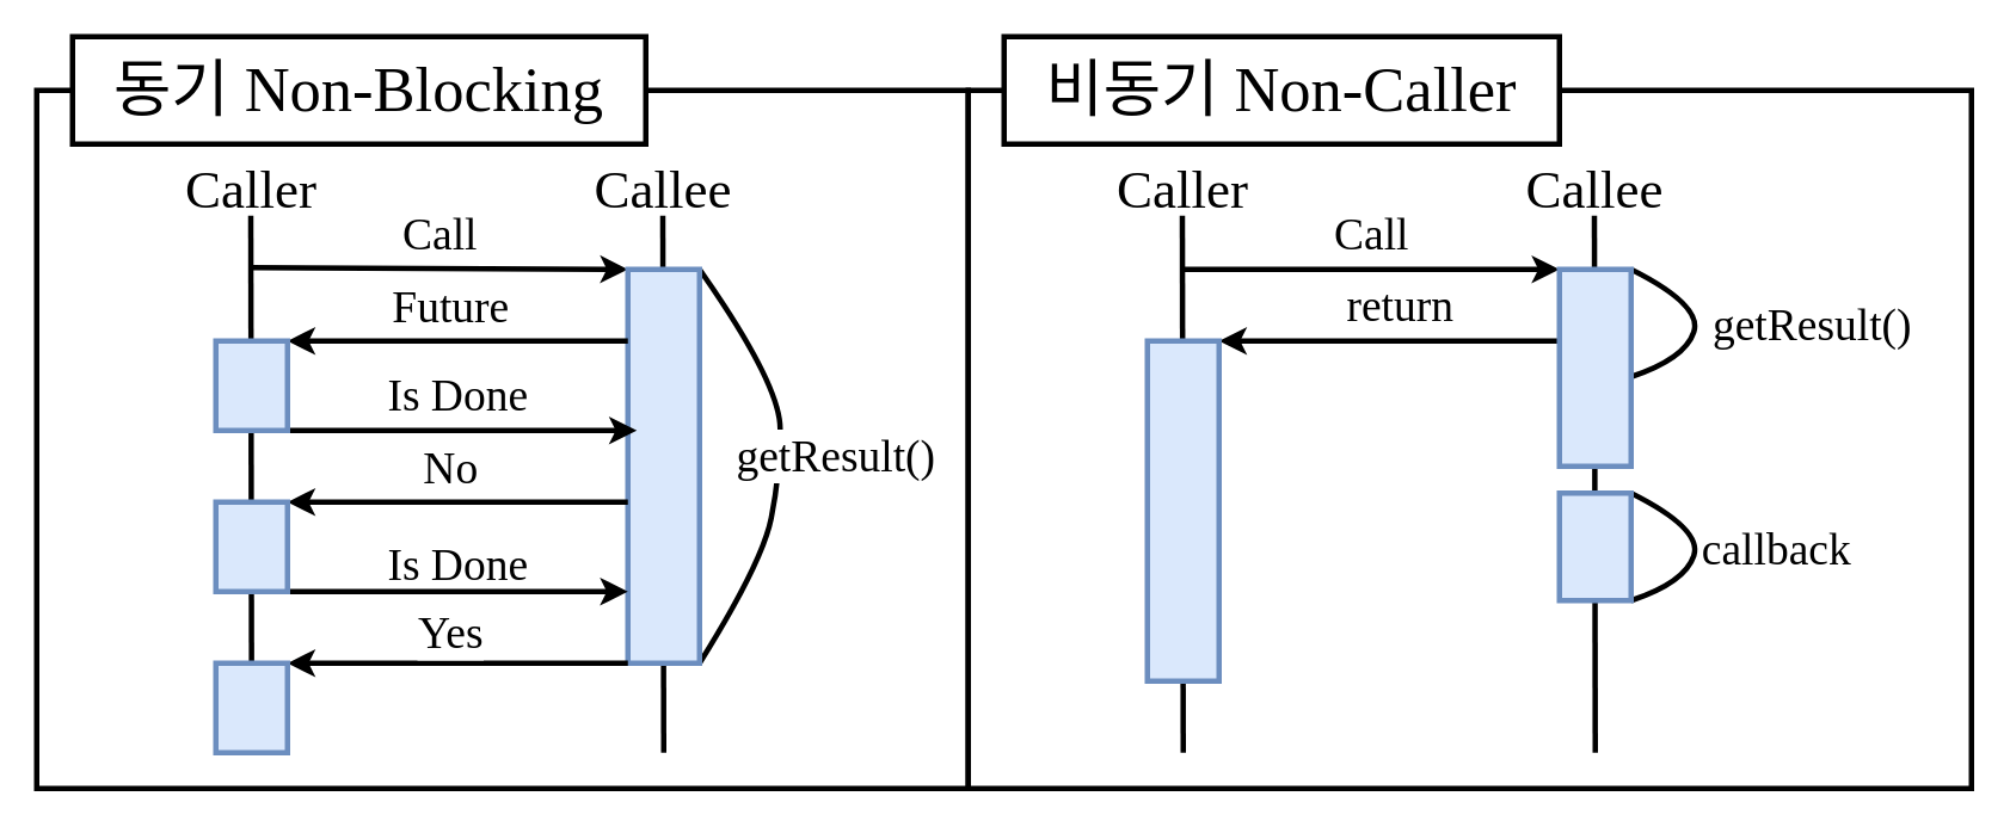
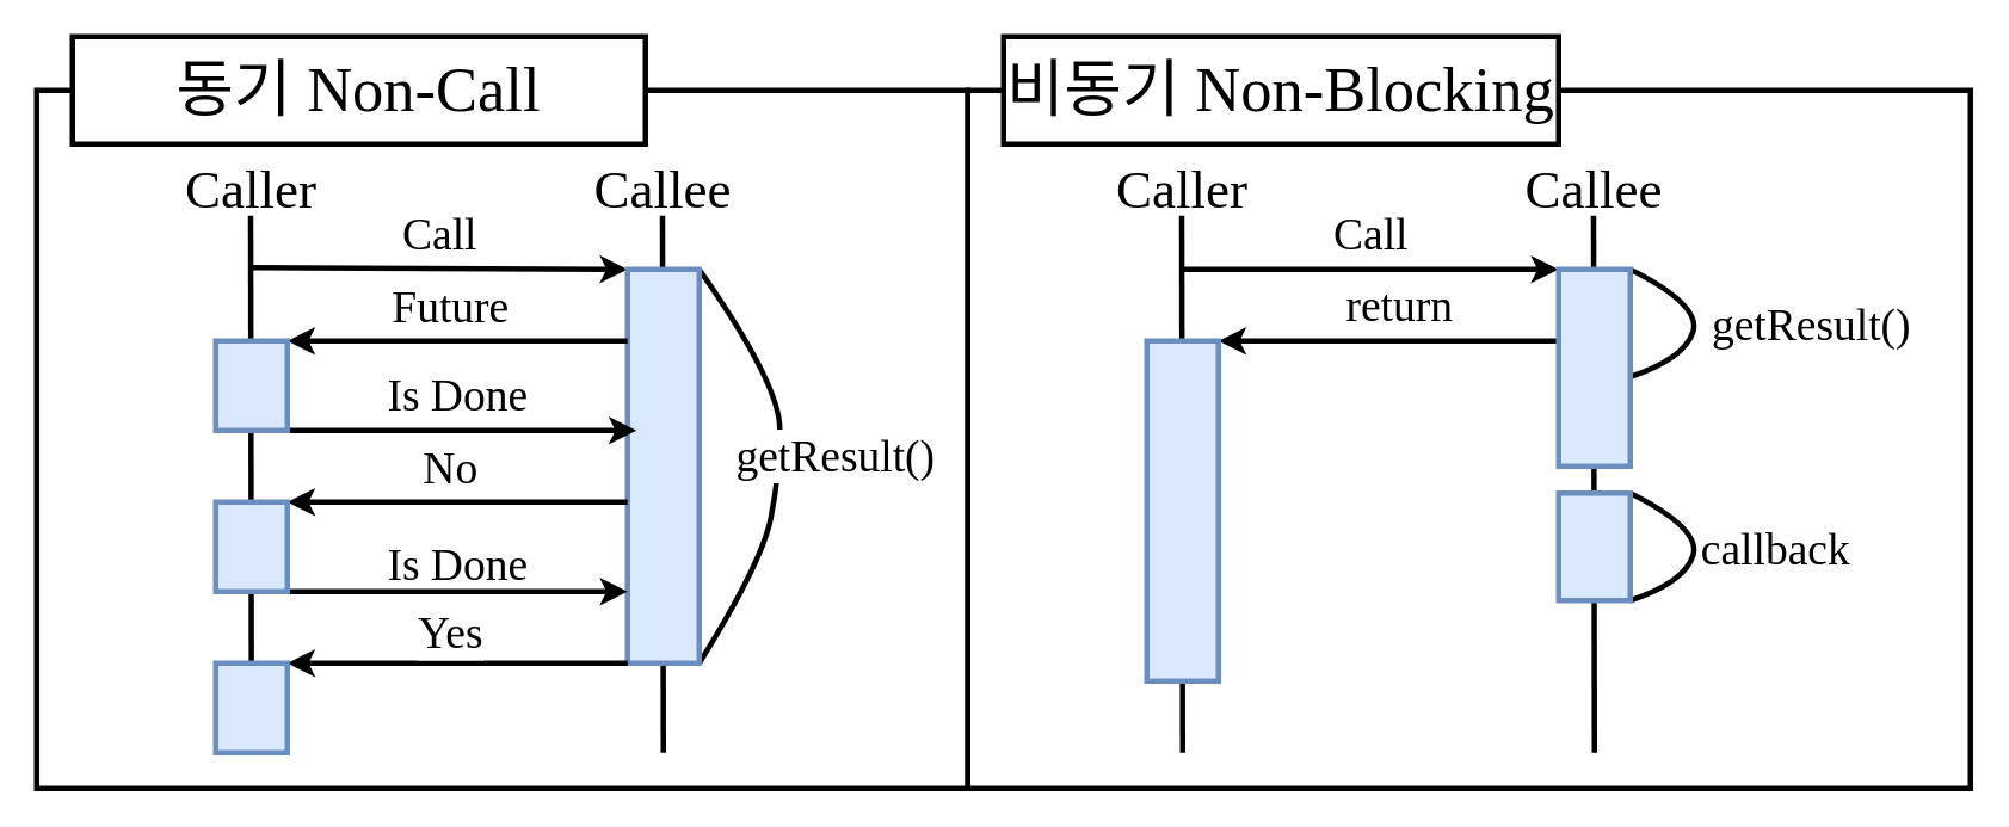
  <mxCell id="0" />
  <mxCell id="1" parent="0" />
  <mxCell id="2" value="" style="rounded=0;whiteSpace=wrap;html=1;strokeWidth=3;" parent="1" vertex="1"><mxGeometry x="20" y="50" width="520" height="390" as="geometry" /></mxCell>
  <mxCell id="3" value="Caller" style="text;html=1;align=center;verticalAlign=middle;whiteSpace=wrap;rounded=0;fontFamily=배달의민족 주아;fontSize=30;" parent="1" vertex="1"><mxGeometry x="110" y="90" width="60" height="30" as="geometry" /></mxCell>
  <mxCell id="4" value="Callee" style="text;html=1;align=center;verticalAlign=middle;whiteSpace=wrap;rounded=0;fontFamily=배달의민족 주아;fontSize=30;" parent="1" vertex="1"><mxGeometry x="340" y="90" width="60" height="30" as="geometry" /></mxCell>
  <mxCell id="5" value="" style="endArrow=classic;html=1;strokeWidth=3;entryX=0;entryY=0;entryDx=0;entryDy=0;" parent="1" target="27" edge="1"><mxGeometry width="50" height="50" relative="1" as="geometry"><mxPoint x="140" y="149" as="sourcePoint" /><mxPoint x="370" y="150" as="targetPoint" /></mxGeometry></mxCell>
  <mxCell id="6" value="Call" style="text;html=1;align=center;verticalAlign=middle;resizable=0;points=[];autosize=1;strokeColor=none;fillColor=none;fontSize=25;fontFamily=배달의민족 주아;" parent="1" vertex="1"><mxGeometry x="210" y="110" width="70" height="40" as="geometry" /></mxCell>
  <mxCell id="7" value="" style="endArrow=none;html=1;strokeWidth=3;" parent="1" edge="1"><mxGeometry width="50" height="50" relative="1" as="geometry"><mxPoint x="145" y="344" as="sourcePoint" /><mxPoint x="145" y="344" as="targetPoint" /></mxGeometry></mxCell>
  <mxCell id="8" value="" style="curved=1;endArrow=none;html=1;strokeWidth=3;endFill=0;fontFamily=배달의민족 주아;fontSize=30;entryX=1;entryY=0;entryDx=0;entryDy=0;exitX=1;exitY=1;exitDx=0;exitDy=0;" parent="1" source="27" target="27" edge="1"><mxGeometry width="50" height="50" relative="1" as="geometry"><mxPoint x="505" y="304" as="sourcePoint" /><mxPoint x="505" y="174" as="targetPoint" /><Array as="points"><mxPoint x="425" y="314" /><mxPoint x="435" y="264" /><mxPoint x="435" y="214" /></Array></mxGeometry></mxCell>
  <mxCell id="9" value="getResult()" style="edgeLabel;html=1;align=center;verticalAlign=middle;resizable=0;points=[];fontSize=25;fontFamily=배달의민족 주아;" parent="8" vertex="1" connectable="0"><mxGeometry x="0.074" y="-1" relative="1" as="geometry"><mxPoint x="29" y="4" as="offset" /></mxGeometry></mxCell>
- <mxCell id="10" value="동기 Non-Blocking" style="rounded=0;whiteSpace=wrap;html=1;fontFamily=배달의민족 주아;fontSize=35;strokeWidth=3;" parent="1" vertex="1"><mxGeometry x="40" y="20" width="320" height="60" as="geometry" /></mxCell>
+ <mxCell id="10" value="동기 Non-Call" style="rounded=0;whiteSpace=wrap;html=1;fontFamily=배달의민족 주아;fontSize=35;strokeWidth=3;" parent="1" vertex="1"><mxGeometry x="40" y="20" width="320" height="60" as="geometry" /></mxCell>
  <mxCell id="11" value="" style="rounded=0;whiteSpace=wrap;html=1;strokeWidth=3;" parent="1" vertex="1"><mxGeometry x="540" y="50" width="560" height="390" as="geometry" /></mxCell>
  <mxCell id="12" value="Caller" style="text;html=1;align=center;verticalAlign=middle;whiteSpace=wrap;rounded=0;fontFamily=배달의민족 주아;fontSize=30;" parent="1" vertex="1"><mxGeometry x="630" y="90" width="60" height="30" as="geometry" /></mxCell>
  <mxCell id="13" value="Callee" style="text;html=1;align=center;verticalAlign=middle;whiteSpace=wrap;rounded=0;fontFamily=배달의민족 주아;fontSize=30;" parent="1" vertex="1"><mxGeometry x="860" y="90" width="60" height="30" as="geometry" /></mxCell>
  <mxCell id="14" value="" style="endArrow=classic;html=1;entryX=0;entryY=0;entryDx=0;entryDy=0;strokeWidth=3;" parent="1" target="32" edge="1"><mxGeometry width="50" height="50" relative="1" as="geometry"><mxPoint x="660" y="150" as="sourcePoint" /><mxPoint x="880" y="230" as="targetPoint" /></mxGeometry></mxCell>
  <mxCell id="15" value="Call" style="text;html=1;align=center;verticalAlign=middle;resizable=0;points=[];autosize=1;strokeColor=none;fillColor=none;fontSize=25;fontFamily=배달의민족 주아;" parent="1" vertex="1"><mxGeometry x="730" y="110" width="70" height="40" as="geometry" /></mxCell>
  <mxCell id="16" value="" style="endArrow=none;html=1;strokeWidth=3;" parent="1" edge="1"><mxGeometry width="50" height="50" relative="1" as="geometry"><mxPoint x="660" y="330" as="sourcePoint" /><mxPoint x="660" y="330" as="targetPoint" /></mxGeometry></mxCell>
  <mxCell id="17" value="" style="endArrow=classic;html=1;exitX=0;exitY=1;exitDx=0;exitDy=0;strokeWidth=3;entryX=1;entryY=0;entryDx=0;entryDy=0;" parent="1" edge="1" target="34"><mxGeometry width="50" height="50" relative="1" as="geometry"><mxPoint x="870" y="190" as="sourcePoint" /><mxPoint x="660" y="190" as="targetPoint" /></mxGeometry></mxCell>
  <mxCell id="18" value="return" style="edgeLabel;html=1;align=center;verticalAlign=middle;resizable=0;points=[];fontFamily=배달의민족 주아;fontSize=25;" parent="17" vertex="1" connectable="0"><mxGeometry x="-0.126" y="1" relative="1" as="geometry"><mxPoint x="-7" y="-21" as="offset" /></mxGeometry></mxCell>
  <mxCell id="19" value="" style="curved=1;endArrow=none;html=1;strokeWidth=3;endFill=0;fontFamily=배달의민족 주아;fontSize=30;entryX=1;entryY=0;entryDx=0;entryDy=0;exitX=1;exitY=1;exitDx=0;exitDy=0;" parent="1" edge="1"><mxGeometry width="50" height="50" relative="1" as="geometry"><mxPoint x="910" y="210" as="sourcePoint" /><mxPoint x="910" y="150" as="targetPoint" /><Array as="points"><mxPoint x="940" y="200" /><mxPoint x="950" y="170" /></Array></mxGeometry></mxCell>
  <mxCell id="20" value="getResult()" style="edgeLabel;html=1;align=center;verticalAlign=middle;resizable=0;points=[];fontSize=25;fontFamily=배달의민족 주아;" parent="19" vertex="1" connectable="0"><mxGeometry x="0.074" y="-1" relative="1" as="geometry"><mxPoint x="61" y="5" as="offset" /></mxGeometry></mxCell>
- <mxCell id="21" value="비동기 Non-Caller" style="rounded=0;whiteSpace=wrap;html=1;fontFamily=배달의민족 주아;fontSize=35;strokeWidth=3;" parent="1" vertex="1"><mxGeometry x="560" y="20" width="310" height="60" as="geometry" /></mxCell>
+ <mxCell id="21" value="비동기 Non-Blocking" style="rounded=0;whiteSpace=wrap;html=1;fontFamily=배달의민족 주아;fontSize=35;strokeWidth=3;" parent="1" vertex="1"><mxGeometry x="560" y="20" width="310" height="60" as="geometry" /></mxCell>
  <mxCell id="22" value="" style="endArrow=none;html=1;strokeWidth=3;" parent="1" target="33" edge="1"><mxGeometry width="50" height="50" relative="1" as="geometry"><mxPoint x="890" y="330" as="sourcePoint" /><mxPoint x="890" y="210" as="targetPoint" /></mxGeometry></mxCell>
  <mxCell id="23" value="" style="curved=1;endArrow=none;html=1;strokeWidth=3;endFill=0;fontFamily=배달의민족 주아;fontSize=30;entryX=1;entryY=0;entryDx=0;entryDy=0;exitX=1;exitY=1;exitDx=0;exitDy=0;" parent="1" edge="1"><mxGeometry width="50" height="50" relative="1" as="geometry"><mxPoint x="910" y="335" as="sourcePoint" /><mxPoint x="910" y="275" as="targetPoint" /><Array as="points"><mxPoint x="940" y="325" /><mxPoint x="950" y="295" /></Array></mxGeometry></mxCell>
  <mxCell id="24" value="callback" style="edgeLabel;html=1;align=center;verticalAlign=middle;resizable=0;points=[];fontSize=25;fontFamily=배달의민족 주아;" parent="23" vertex="1" connectable="0"><mxGeometry x="0.074" y="-1" relative="1" as="geometry"><mxPoint x="41" y="5" as="offset" /></mxGeometry></mxCell>
  <mxCell id="25" value="Is Done" style="text;html=1;align=center;verticalAlign=middle;resizable=0;points=[];autosize=1;strokeColor=none;fillColor=none;fontSize=25;fontFamily=배달의민족 주아;" vertex="1" parent="1"><mxGeometry x="205" y="200" width="100" height="40" as="geometry" /></mxCell>
  <mxCell id="26" value="" style="endArrow=none;html=1;strokeWidth=3;" edge="1" parent="1"><mxGeometry width="50" height="50" relative="1" as="geometry"><mxPoint x="370" y="420" as="sourcePoint" /><mxPoint x="369.5" y="120" as="targetPoint" /></mxGeometry></mxCell>
  <mxCell id="27" value="" style="rounded=0;whiteSpace=wrap;html=1;strokeWidth=3;fillColor=#dae8fc;strokeColor=#6c8ebf;" parent="1" vertex="1"><mxGeometry x="350" y="150" width="40" height="220" as="geometry" /></mxCell>
  <mxCell id="28" value="" style="endArrow=none;html=1;strokeWidth=3;" edge="1" parent="1"><mxGeometry width="50" height="50" relative="1" as="geometry"><mxPoint x="145" y="434" as="sourcePoint" /><mxPoint x="145" y="434" as="targetPoint" /></mxGeometry></mxCell>
  <mxCell id="29" value="Is Done" style="text;html=1;align=center;verticalAlign=middle;resizable=0;points=[];autosize=1;strokeColor=none;fillColor=none;fontSize=25;fontFamily=배달의민족 주아;" vertex="1" parent="1"><mxGeometry x="205" y="295" width="100" height="40" as="geometry" /></mxCell>
  <mxCell id="30" value="" style="endArrow=none;html=1;strokeWidth=3;" edge="1" parent="1"><mxGeometry width="50" height="50" relative="1" as="geometry"><mxPoint x="660" y="420" as="sourcePoint" /><mxPoint x="659.5" y="120" as="targetPoint" /></mxGeometry></mxCell>
  <mxCell id="31" value="" style="endArrow=none;html=1;strokeWidth=3;" edge="1" parent="1"><mxGeometry width="50" height="50" relative="1" as="geometry"><mxPoint x="890" y="420" as="sourcePoint" /><mxPoint x="889.5" y="120" as="targetPoint" /></mxGeometry></mxCell>
  <mxCell id="32" value="" style="rounded=0;whiteSpace=wrap;html=1;strokeWidth=3;fillColor=#dae8fc;strokeColor=#6c8ebf;" parent="1" vertex="1"><mxGeometry x="870" y="150" width="40" height="110" as="geometry" /></mxCell>
  <mxCell id="33" value="" style="rounded=0;whiteSpace=wrap;html=1;strokeWidth=3;fillColor=#dae8fc;strokeColor=#6c8ebf;" parent="1" vertex="1"><mxGeometry x="870" y="275" width="40" height="60" as="geometry" /></mxCell>
  <mxCell id="34" value="" style="rounded=0;whiteSpace=wrap;html=1;strokeWidth=3;fillColor=#dae8fc;strokeColor=#6c8ebf;" vertex="1" parent="1"><mxGeometry x="640" y="190" width="40" height="190" as="geometry" /></mxCell>
  <mxCell id="35" value="" style="endArrow=classic;html=1;entryX=1;entryY=0;entryDx=0;entryDy=0;strokeWidth=3;" edge="1" parent="1" target="44"><mxGeometry width="50" height="50" relative="1" as="geometry"><mxPoint x="350" y="190" as="sourcePoint" /><mxPoint x="165" y="190" as="targetPoint" /></mxGeometry></mxCell>
  <mxCell id="36" value="Future" style="edgeLabel;html=1;align=center;verticalAlign=middle;resizable=0;points=[];fontFamily=배달의민족 주아;fontSize=25;" vertex="1" connectable="0" parent="35"><mxGeometry x="-0.126" y="1" relative="1" as="geometry"><mxPoint x="-17" y="-21" as="offset" /></mxGeometry></mxCell>
  <mxCell id="37" value="" style="endArrow=classic;html=1;entryX=0;entryY=0;entryDx=0;entryDy=0;strokeWidth=3;exitX=1;exitY=1;exitDx=0;exitDy=0;" edge="1" parent="1" source="44"><mxGeometry width="50" height="50" relative="1" as="geometry"><mxPoint x="170" y="240" as="sourcePoint" /><mxPoint x="355" y="240" as="targetPoint" /></mxGeometry></mxCell>
  <mxCell id="38" value="" style="endArrow=classic;html=1;entryX=1;entryY=0;entryDx=0;entryDy=0;strokeWidth=3;" edge="1" parent="1" target="46"><mxGeometry width="50" height="50" relative="1" as="geometry"><mxPoint x="350" y="280" as="sourcePoint" /><mxPoint x="165" y="280" as="targetPoint" /></mxGeometry></mxCell>
  <mxCell id="39" value="No" style="edgeLabel;html=1;align=center;verticalAlign=middle;resizable=0;points=[];fontFamily=배달의민족 주아;fontSize=25;" vertex="1" connectable="0" parent="38"><mxGeometry x="-0.126" y="1" relative="1" as="geometry"><mxPoint x="-17" y="-21" as="offset" /></mxGeometry></mxCell>
  <mxCell id="40" value="" style="endArrow=classic;html=1;strokeWidth=3;exitX=1;exitY=1;exitDx=0;exitDy=0;" edge="1" parent="1" source="46"><mxGeometry width="50" height="50" relative="1" as="geometry"><mxPoint x="165" y="330" as="sourcePoint" /><mxPoint x="350" y="330" as="targetPoint" /></mxGeometry></mxCell>
  <mxCell id="41" value="" style="endArrow=none;html=1;strokeWidth=3;" edge="1" parent="1"><mxGeometry width="50" height="50" relative="1" as="geometry"><mxPoint x="140" y="420" as="sourcePoint" /><mxPoint x="139.5" y="120" as="targetPoint" /></mxGeometry></mxCell>
  <mxCell id="42" value="" style="endArrow=classic;html=1;entryX=1;entryY=0;entryDx=0;entryDy=0;strokeWidth=3;" edge="1" parent="1"><mxGeometry width="50" height="50" relative="1" as="geometry"><mxPoint x="350" y="370" as="sourcePoint" /><mxPoint x="160" y="370" as="targetPoint" /></mxGeometry></mxCell>
  <mxCell id="43" value="Yes" style="edgeLabel;html=1;align=center;verticalAlign=middle;resizable=0;points=[];fontFamily=배달의민족 주아;fontSize=25;" vertex="1" connectable="0" parent="42"><mxGeometry x="-0.126" y="1" relative="1" as="geometry"><mxPoint x="-17" y="-19" as="offset" /></mxGeometry></mxCell>
  <mxCell id="44" value="" style="rounded=0;whiteSpace=wrap;html=1;strokeWidth=3;fillColor=#dae8fc;strokeColor=#6c8ebf;" vertex="1" parent="1"><mxGeometry x="120" y="190" width="40" height="50" as="geometry" /></mxCell>
  <mxCell id="45" value="" style="rounded=0;whiteSpace=wrap;html=1;strokeWidth=3;fillColor=#dae8fc;strokeColor=#6c8ebf;" vertex="1" parent="1"><mxGeometry x="120" y="370" width="40" height="50" as="geometry" /></mxCell>
  <mxCell id="46" value="" style="rounded=0;whiteSpace=wrap;html=1;strokeWidth=3;fillColor=#dae8fc;strokeColor=#6c8ebf;" vertex="1" parent="1"><mxGeometry x="120" y="280" width="40" height="50" as="geometry" /></mxCell>
